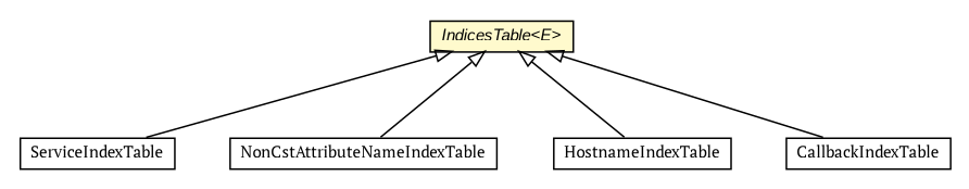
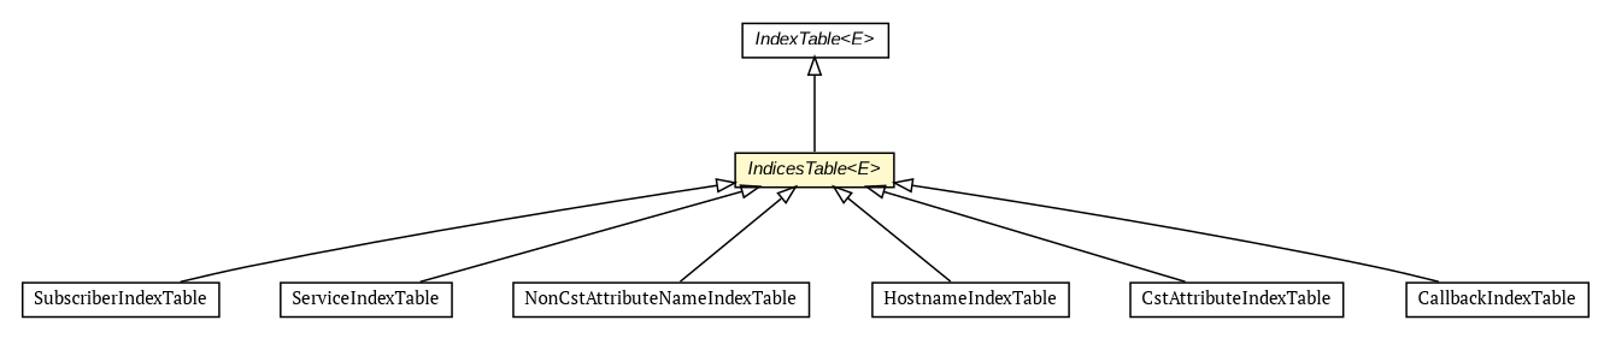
  digraph {
    fontname="PT Serif"
    nodesep=0.25
    ranksep=0.5
    node [fontcolor=black fontname="PT Serif" fontsize=10.0 shape=plaintext]
    edge [arrowtail=empty dir=back fontname="PT Serif" fontsize=10 headport=p labelfontname=arial labelfontsize=10 tailport=p]
+   n1 [label=<<table title="context.arch.discoverer.component.dataModel.SubscriberIndexTable" border="0" cellborder="1" cellspacing="0" cellpadding="2" port="p" href="./SubscriberIndexTable.html"> 		<tr><td><table border="0" cellspacing="0" cellpadding="1"> <tr><td align="center" balign="center"> SubscriberIndexTable </td></tr> 		</table></td></tr> 		</table>>]
    n2 [label=<<table title="context.arch.discoverer.component.dataModel.ServiceIndexTable" border="0" cellborder="1" cellspacing="0" cellpadding="2" port="p" href="./ServiceIndexTable.html"> 		<tr><td><table border="0" cellspacing="0" cellpadding="1"> <tr><td align="center" balign="center"> ServiceIndexTable </td></tr> 		</table></td></tr> 		</table>>]
    n3 [label=<<table title="context.arch.discoverer.component.dataModel.NonCstAttributeNameIndexTable" border="0" cellborder="1" cellspacing="0" cellpadding="2" port="p" href="./NonCstAttributeNameIndexTable.html"> 		<tr><td><table border="0" cellspacing="0" cellpadding="1"> <tr><td align="center" balign="center"> NonCstAttributeNameIndexTable </td></tr> 		</table></td></tr> 		</table>>]
    n4 [label=<<table title="context.arch.discoverer.component.dataModel.IndicesTable" border="0" cellborder="1" cellspacing="0" cellpadding="2" port="p" bgcolor="lemonChiffon" href="./IndicesTable.html"> 		<tr><td><table border="0" cellspacing="0" cellpadding="1"> <tr><td align="center" balign="center"><font face="arial italic"> IndicesTable&lt;E&gt; </font></td></tr> 		</table></td></tr> 		</table>>]
    n5 [label=<<table title="context.arch.discoverer.component.dataModel.HostnameIndexTable" border="0" cellborder="1" cellspacing="0" cellpadding="2" port="p" href="./HostnameIndexTable.html"> 		<tr><td><table border="0" cellspacing="0" cellpadding="1"> <tr><td align="center" balign="center"> HostnameIndexTable </td></tr> 		</table></td></tr> 		</table>>]
+   n6 [label=<<table title="context.arch.discoverer.component.dataModel.CstAttributeIndexTable" border="0" cellborder="1" cellspacing="0" cellpadding="2" port="p" href="./CstAttributeIndexTable.html"> 		<tr><td><table border="0" cellspacing="0" cellpadding="1"> <tr><td align="center" balign="center"> CstAttributeIndexTable </td></tr> 		</table></td></tr> 		</table>>]
    n7 [label=<<table title="context.arch.discoverer.component.dataModel.CallbackIndexTable" border="0" cellborder="1" cellspacing="0" cellpadding="2" port="p" href="./CallbackIndexTable.html"> 		<tr><td><table border="0" cellspacing="0" cellpadding="1"> <tr><td align="center" balign="center"> CallbackIndexTable </td></tr> 		</table></td></tr> 		</table>>]
+   n8 [label=<<table title="context.arch.discoverer.component.dataModel.IndexTable" border="0" cellborder="1" cellspacing="0" cellpadding="2" port="p" href="./IndexTable.html"> 		<tr><td><table border="0" cellspacing="0" cellpadding="1"> <tr><td align="center" balign="center"><font face="arial italic"> IndexTable&lt;E&gt; </font></td></tr> 		</table></td></tr> 		</table>>]
+   n4 -> n1
    n4 -> n2
    n4 -> n3
    n4 -> n5
+   n4 -> n6
    n4 -> n7
+   n8 -> n4
  }
